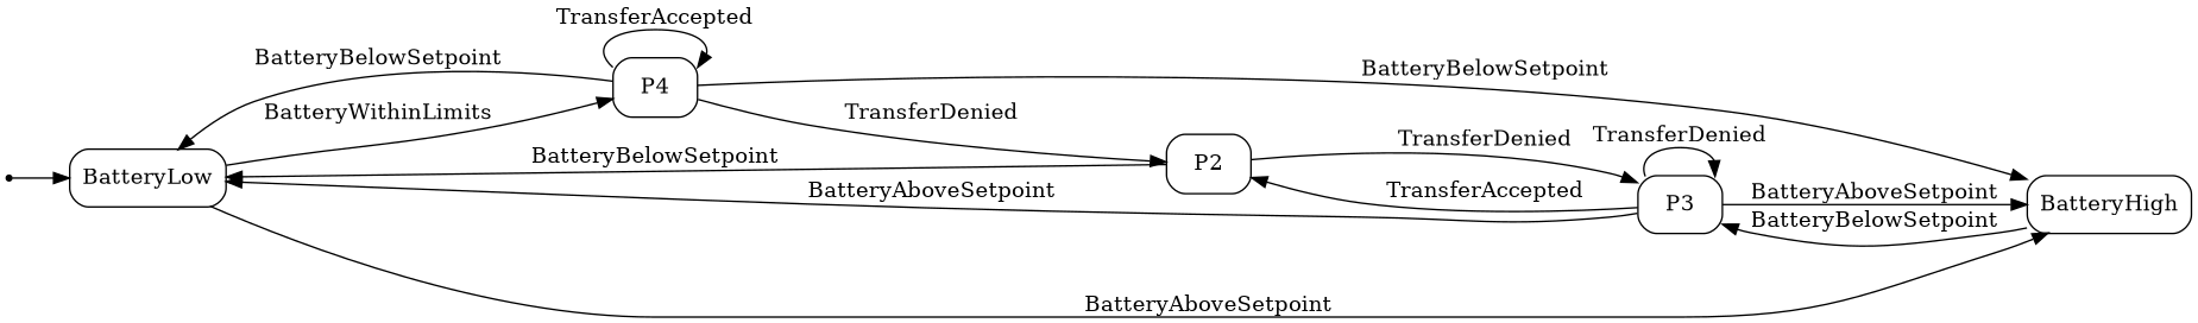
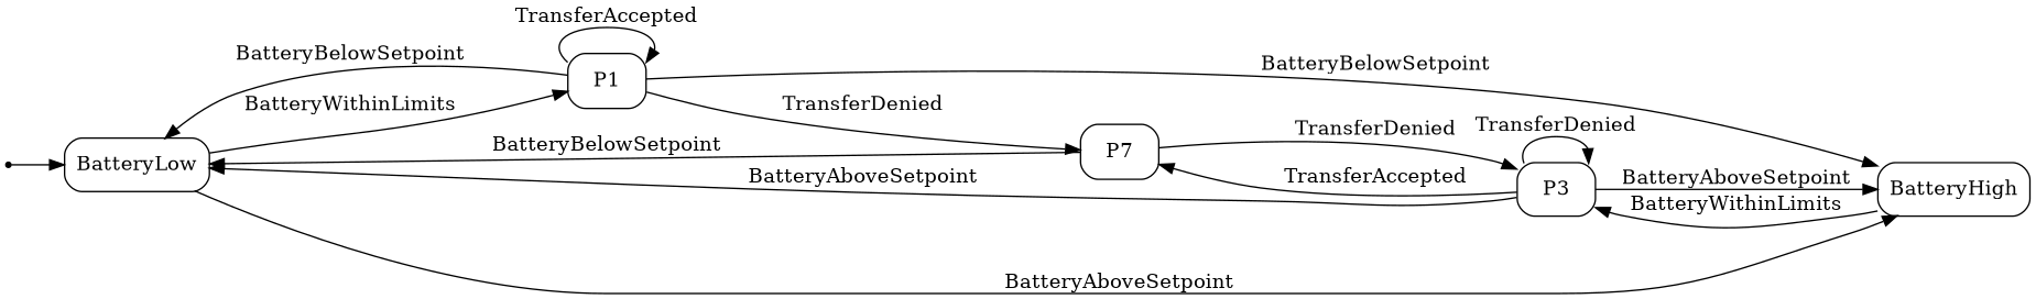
  digraph {
    compound=true
    rankdir=LR
    node [shape=Mrecord]
    edge [style=solid]
    n1 [label=BatteryLow]
-   n2 [label=P4]
+   n2 [label=P1]
    n3 [label=BatteryHigh]
-   n4 [label=P2]
+   n4 [label=P7]
    n5 [label=P3]
    init [shape=point]
    n1 -> n2 [label=BatteryWithinLimits]
    n1 -> n3 [label=BatteryAboveSetpoint]
    n2 -> n1 [label=BatteryBelowSetpoint]
    n2 -> n2 [label=TransferAccepted]
    n2 -> n3 [label=BatteryBelowSetpoint]
    n2 -> n4 [label=TransferDenied]
-   n3 -> n5 [label=BatteryBelowSetpoint]
+   n3 -> n5 [label=BatteryWithinLimits]
    n4 -> n1 [label=BatteryBelowSetpoint]
    n4 -> n5 [label=TransferDenied]
    n5 -> n1 [label=BatteryAboveSetpoint]
    n5 -> n3 [label=BatteryAboveSetpoint]
    n5 -> n4 [label=TransferAccepted]
    n5 -> n5 [label=TransferDenied]
    init -> n1
  }
